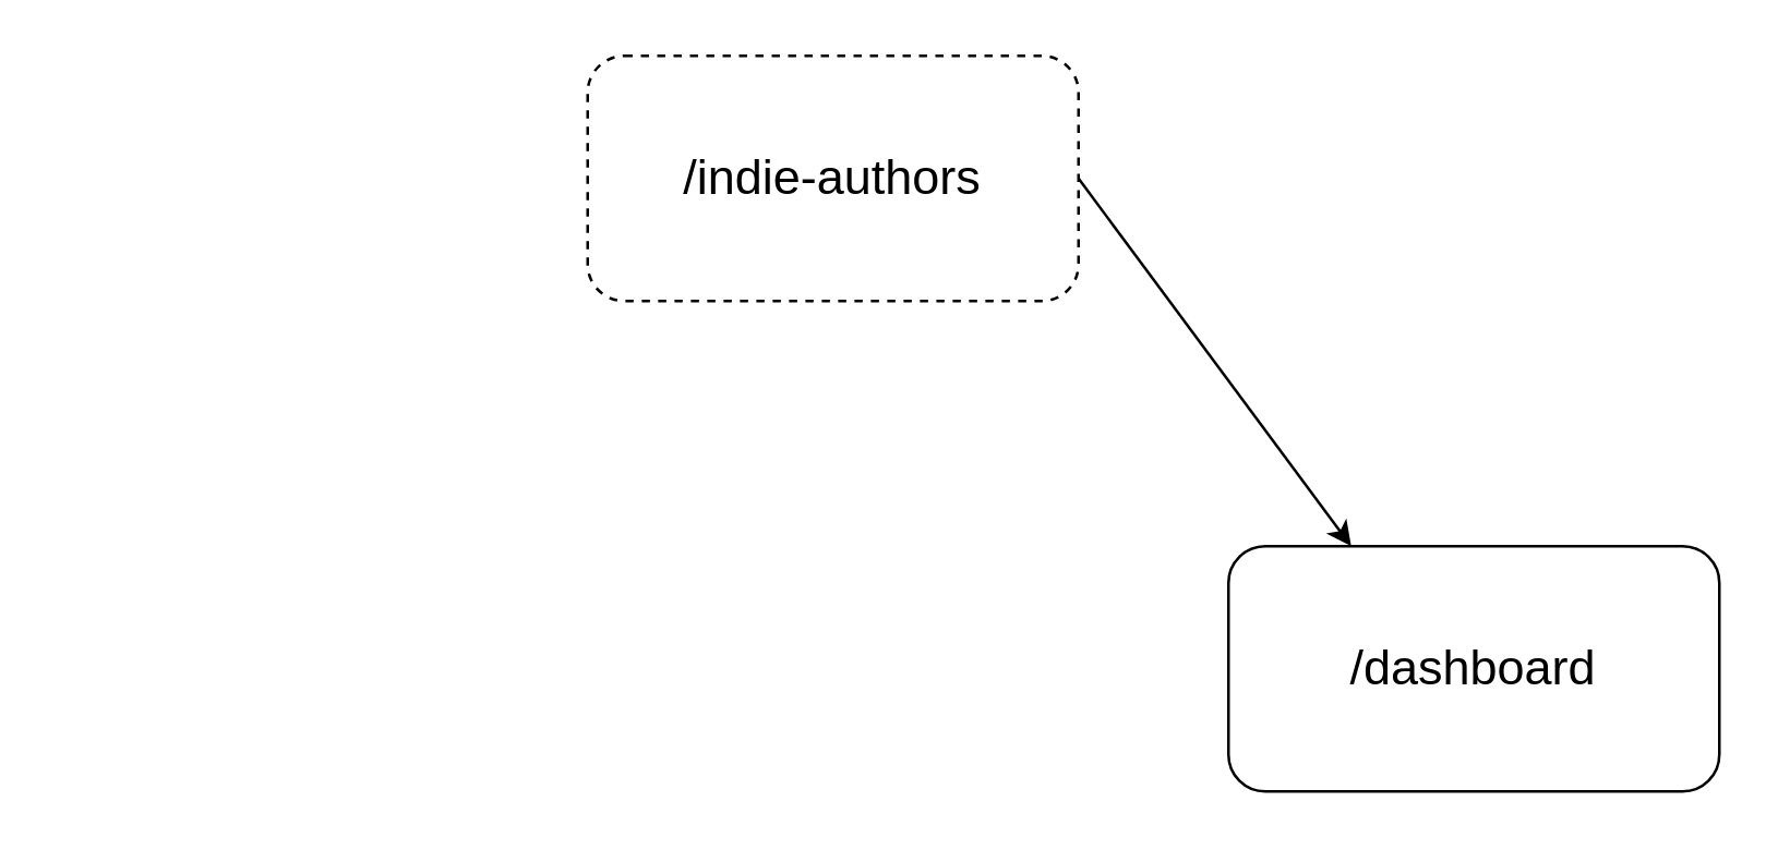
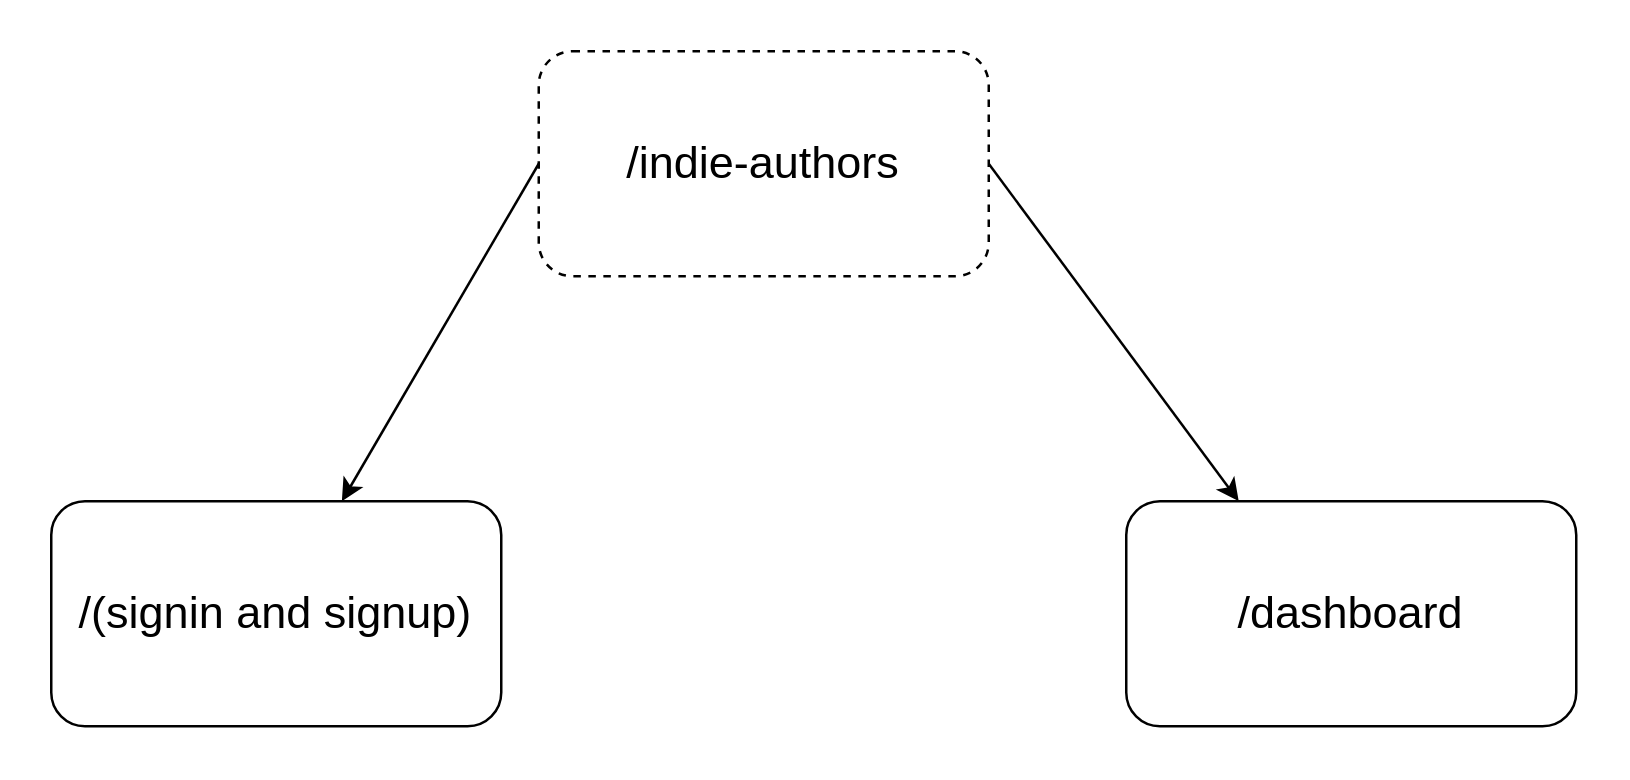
  <mxCell id="0" />
  <mxCell id="1" parent="0" />
+ <mxCell id="2" value="" style="edgeStyle=none;html=1;fontSize=18;exitX=0;exitY=0.5;exitDx=0;exitDy=0;" edge="1" parent="1" source="4" target="5"><mxGeometry relative="1" as="geometry" /></mxCell>
  <mxCell id="3" style="edgeStyle=none;html=1;entryX=0.25;entryY=0;entryDx=0;entryDy=0;fontSize=18;exitX=1;exitY=0.5;exitDx=0;exitDy=0;" edge="1" parent="1" source="4" target="6"><mxGeometry relative="1" as="geometry" /></mxCell>
  <mxCell id="4" value="&lt;font style=&quot;font-size: 18px;&quot;&gt;/indie-authors&lt;/font&gt;" style="rounded=1;whiteSpace=wrap;html=1;dashed=1;" vertex="1" parent="1"><mxGeometry x="215" y="20" width="180" height="90" as="geometry" /></mxCell>
+ <mxCell id="5" value="&lt;font style=&quot;font-size: 18px;&quot;&gt;/(signin and signup)&lt;/font&gt;" style="rounded=1;whiteSpace=wrap;html=1;" vertex="1" parent="1"><mxGeometry x="20" y="200" width="180" height="90" as="geometry" /></mxCell>
  <mxCell id="6" value="&lt;font style=&quot;font-size: 18px;&quot;&gt;/dashboard&lt;/font&gt;" style="rounded=1;whiteSpace=wrap;html=1;" vertex="1" parent="1"><mxGeometry x="450" y="200" width="180" height="90" as="geometry" /></mxCell>
